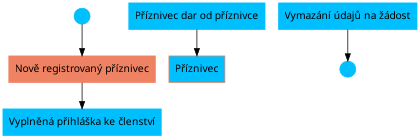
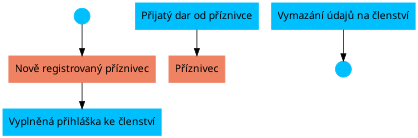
  digraph {
    fontname="Helvetica-Oblique"
    node [color=deepskyblue fontname="Helvetica-Outline" shape=polygon sides=4 style=filled]
    n1 [height=0.3 label=Start shape=point]
    n2 [color=salmon2 label="Nově registrovaný příznivec"]
    n3 [label="Vyplněná přihláška ke členství"]
-   n4 [label="Příznivec dar od příznivce"]
-   n5 [color=salmon2 label="Příznivec" fillcolor=deepskyblue]
-   n6 [label="Vymazání údajů na žádost"]
+   n4 [label="Přijatý dar od příznivce"]
+   n5 [color=salmon2 label="Příznivec"]
+   n6 [label="Vymazání údajů na členství"]
    n7 [height=0.3 label=Konec shape=point]
    n1 -> n2
    n2 -> n3
    n4 -> n5
    n6 -> n7
  }
